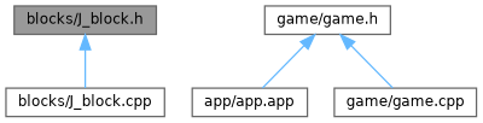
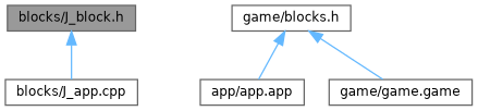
  digraph {
    node [color=grey40 fillcolor=white fontname=Helvetica fontsize=10 shape=box style=filled]
    edge [color=steelblue1 dir=back fontname=Helvetica fontsize=10 labelfontname=Helvetica labelfontsize=10 style=solid]
    n1 [color=gray40 fillcolor=grey60 fontcolor=black height=0.2 label="blocks/J_block.h" width=0.4]
-   n2 [height=0.2 label="blocks/J_block.cpp" width=0.4]
-   n3 [height=0.2 label="game/game.h" width=0.4]
+   n2 [height=0.2 label="blocks/J_app.cpp" width=0.4]
+   n3 [height=0.2 label="game/blocks.h" width=0.4]
    n4 [height=0.2 label="app/app.app" width=0.4]
-   n5 [height=0.2 label="game/game.cpp" width=0.4]
+   n5 [height=0.2 label="game/game.game" width=0.4]
    n1 -> n2
    n3 -> n4
    n3 -> n5
  }
